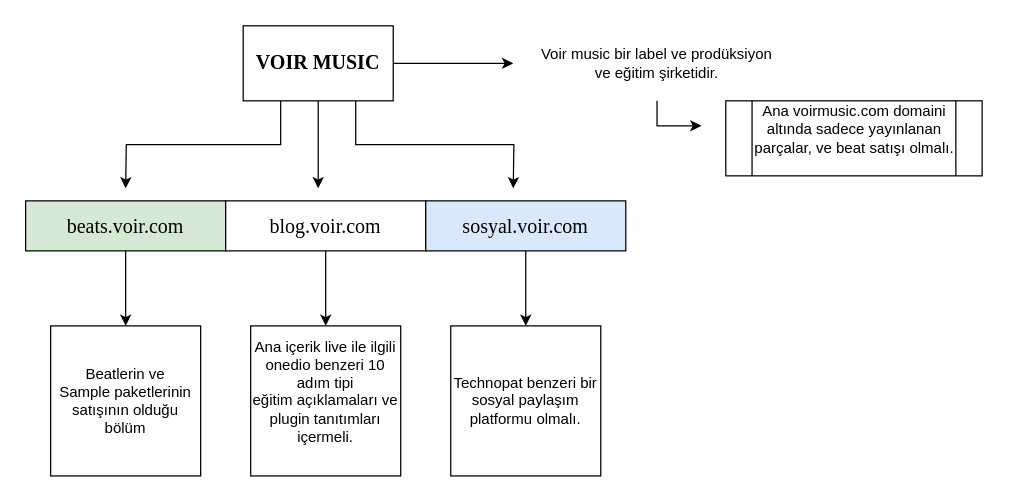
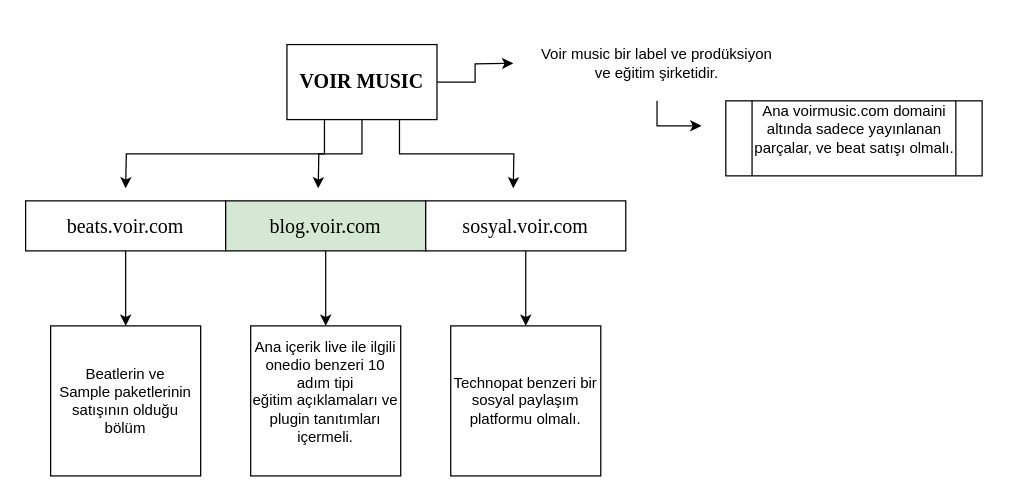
  <mxCell id="0" />
  <mxCell id="1" parent="0" />
  <mxCell id="2" style="edgeStyle=orthogonalEdgeStyle;rounded=0;orthogonalLoop=1;jettySize=auto;html=1;" edge="1" parent="1" source="6"><mxGeometry relative="1" as="geometry"><mxPoint x="410" y="50" as="targetPoint" /></mxGeometry></mxCell>
  <mxCell id="3" style="edgeStyle=orthogonalEdgeStyle;rounded=0;orthogonalLoop=1;jettySize=auto;html=1;fontFamily=Tahoma;fontSize=16;" edge="1" parent="1" source="6"><mxGeometry relative="1" as="geometry"><mxPoint x="254" y="150" as="targetPoint" /></mxGeometry></mxCell>
  <mxCell id="4" style="edgeStyle=orthogonalEdgeStyle;rounded=0;orthogonalLoop=1;jettySize=auto;html=1;exitX=0.25;exitY=1;exitDx=0;exitDy=0;fontFamily=Tahoma;fontSize=16;" edge="1" parent="1" source="6"><mxGeometry relative="1" as="geometry"><mxPoint x="100" y="150" as="targetPoint" /></mxGeometry></mxCell>
  <mxCell id="5" style="edgeStyle=orthogonalEdgeStyle;rounded=0;orthogonalLoop=1;jettySize=auto;html=1;exitX=0.75;exitY=1;exitDx=0;exitDy=0;fontFamily=Tahoma;fontSize=16;" edge="1" parent="1" source="6"><mxGeometry relative="1" as="geometry"><mxPoint x="410" y="150" as="targetPoint" /></mxGeometry></mxCell>
- <mxCell id="6" value="&lt;div style=&quot;font-size: 16px;&quot;&gt;VOIR MUSIC&lt;/div&gt;&lt;div style=&quot;font-size: 16px;&quot;&gt;&lt;br style=&quot;font-size: 16px;&quot;&gt;&lt;/div&gt;" style="rounded=0;whiteSpace=wrap;html=1;fontStyle=1;fontFamily=Tahoma;fontSize=16;verticalAlign=bottom;" vertex="1" parent="1"><mxGeometry x="194" y="20" width="120" height="60" as="geometry" /></mxCell>
+ <mxCell id="6" value="&lt;div style=&quot;font-size: 16px;&quot;&gt;VOIR MUSIC&lt;/div&gt;&lt;div style=&quot;font-size: 16px;&quot;&gt;&lt;br style=&quot;font-size: 16px;&quot;&gt;&lt;/div&gt;" style="rounded=0;whiteSpace=wrap;html=1;fontStyle=1;fontFamily=Tahoma;fontSize=16;verticalAlign=bottom;" vertex="1" parent="1"><mxGeometry x="229" y="35" width="120" height="60" as="geometry" /></mxCell>
  <mxCell id="7" style="edgeStyle=orthogonalEdgeStyle;rounded=0;orthogonalLoop=1;jettySize=auto;html=1;" edge="1" parent="1" source="8"><mxGeometry relative="1" as="geometry"><mxPoint x="560" y="100" as="targetPoint" /></mxGeometry></mxCell>
  <mxCell id="8" value="Voir music bir label ve prodüksiyon ve eğitim şirketidir. " style="text;html=1;strokeColor=none;fillColor=none;align=center;verticalAlign=middle;whiteSpace=wrap;rounded=0;" vertex="1" parent="1"><mxGeometry x="430" y="20" width="190" height="60" as="geometry" /></mxCell>
  <mxCell id="9" value="&lt;div&gt;Ana voirmusic.com domaini altında sadece yayınlanan parçalar, ve beat satışı olmalı.&lt;/div&gt;&lt;div&gt;&lt;br&gt;&lt;/div&gt;" style="shape=process;whiteSpace=wrap;html=1;backgroundOutline=1;" vertex="1" parent="1"><mxGeometry x="580" y="80" width="205" height="60" as="geometry" /></mxCell>
  <mxCell id="10" style="edgeStyle=orthogonalEdgeStyle;rounded=0;orthogonalLoop=1;jettySize=auto;html=1;fontFamily=Tahoma;fontSize=16;" edge="1" parent="1" source="11" target="18"><mxGeometry relative="1" as="geometry"><mxPoint x="100" y="250" as="targetPoint" /></mxGeometry></mxCell>
- <mxCell id="11" value="&lt;div&gt;beats.voir.com&lt;/div&gt;" style="rounded=0;whiteSpace=wrap;html=1;fontFamily=Tahoma;fontSize=16;fillColor=#d5e8d4;" vertex="1" parent="1"><mxGeometry x="20" y="160" width="160" height="40" as="geometry" /></mxCell>
+ <mxCell id="11" value="&lt;div&gt;beats.voir.com&lt;/div&gt;" style="rounded=0;whiteSpace=wrap;html=1;fontFamily=Tahoma;fontSize=16;" vertex="1" parent="1"><mxGeometry x="20" y="160" width="160" height="40" as="geometry" /></mxCell>
  <mxCell id="12" style="edgeStyle=orthogonalEdgeStyle;rounded=0;orthogonalLoop=1;jettySize=auto;html=1;fontFamily=Tahoma;fontSize=16;" edge="1" parent="1" source="13" target="16"><mxGeometry relative="1" as="geometry"><mxPoint x="260" y="240" as="targetPoint" /></mxGeometry></mxCell>
- <mxCell id="13" value="blog.voir.com" style="rounded=0;whiteSpace=wrap;html=1;fontFamily=Tahoma;fontSize=16;" vertex="1" parent="1"><mxGeometry x="180" y="160" width="160" height="40" as="geometry" /></mxCell>
+ <mxCell id="13" value="blog.voir.com" style="rounded=0;whiteSpace=wrap;html=1;fontFamily=Tahoma;fontSize=16;fillColor=#d5e8d4;" vertex="1" parent="1"><mxGeometry x="180" y="160" width="160" height="40" as="geometry" /></mxCell>
  <mxCell id="14" style="edgeStyle=orthogonalEdgeStyle;rounded=0;orthogonalLoop=1;jettySize=auto;html=1;fontFamily=Tahoma;fontSize=16;" edge="1" parent="1" source="15" target="17"><mxGeometry relative="1" as="geometry"><mxPoint x="420" y="260" as="targetPoint" /></mxGeometry></mxCell>
- <mxCell id="15" value="sosyal.voir.com" style="rounded=0;whiteSpace=wrap;html=1;fontFamily=Tahoma;fontSize=16;fillColor=#dae8fc;" vertex="1" parent="1"><mxGeometry x="340" y="160" width="160" height="40" as="geometry" /></mxCell>
+ <mxCell id="15" value="sosyal.voir.com" style="rounded=0;whiteSpace=wrap;html=1;fontFamily=Tahoma;fontSize=16;" vertex="1" parent="1"><mxGeometry x="340" y="160" width="160" height="40" as="geometry" /></mxCell>
  <mxCell id="16" value="&lt;div&gt;Ana içerik live ile ilgili onedio benzeri 10 adım tipi &lt;br&gt;&lt;/div&gt;&lt;div&gt;eğitim açıklamaları ve plugin tanıtımları içermeli.&lt;/div&gt;&lt;div&gt;&lt;br&gt;&lt;/div&gt;" style="whiteSpace=wrap;html=1;aspect=fixed;" vertex="1" parent="1"><mxGeometry x="200" y="260" width="120" height="120" as="geometry" /></mxCell>
  <mxCell id="17" value="&lt;div&gt;Technopat benzeri bir sosyal paylaşım platformu olmalı.&lt;/div&gt;" style="whiteSpace=wrap;html=1;aspect=fixed;" vertex="1" parent="1"><mxGeometry x="360" y="260" width="120" height="120" as="geometry" /></mxCell>
  <mxCell id="18" value="&lt;div&gt;Beatlerin ve &lt;br&gt;&lt;/div&gt;&lt;div&gt;Sample paketlerinin satışının olduğu bölüm&lt;/div&gt;" style="whiteSpace=wrap;html=1;aspect=fixed;" vertex="1" parent="1"><mxGeometry x="40" y="260" width="120" height="120" as="geometry" /></mxCell>
